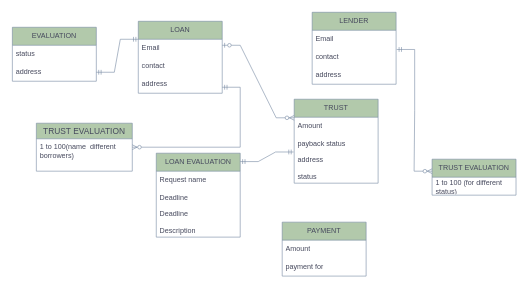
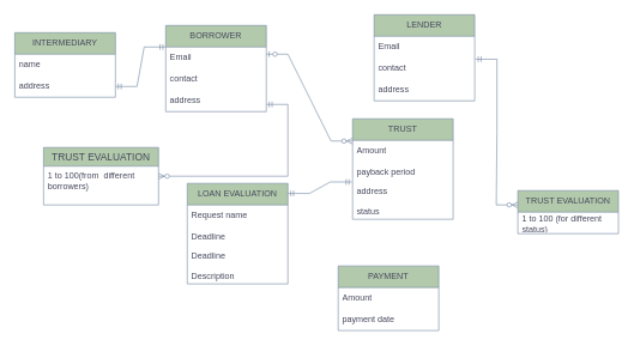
  <mxCell id="0" />
  <mxCell id="1" parent="0" />
- <mxCell id="2" value="LOAN" style="swimlane;fontStyle=0;childLayout=stackLayout;horizontal=1;startSize=30;horizontalStack=0;resizeParent=1;resizeParentMax=0;resizeLast=0;collapsible=1;marginBottom=0;whiteSpace=wrap;html=1;labelBackgroundColor=none;fillColor=#B2C9AB;strokeColor=#788AA3;fontColor=#46495D;" vertex="1" parent="1"><mxGeometry x="230" y="35" width="140" height="120" as="geometry" /></mxCell>
+ <mxCell id="2" value="BORROWER" style="swimlane;fontStyle=0;childLayout=stackLayout;horizontal=1;startSize=30;horizontalStack=0;resizeParent=1;resizeParentMax=0;resizeLast=0;collapsible=1;marginBottom=0;whiteSpace=wrap;html=1;labelBackgroundColor=none;fillColor=#B2C9AB;strokeColor=#788AA3;fontColor=#46495D;" vertex="1" parent="1"><mxGeometry x="230" y="35" width="140" height="120" as="geometry" /></mxCell>
  <mxCell id="3" value="Email&lt;br&gt;" style="text;strokeColor=none;fillColor=none;align=left;verticalAlign=middle;spacingLeft=4;spacingRight=4;overflow=hidden;points=[[0,0.5],[1,0.5]];portConstraint=eastwest;rotatable=0;whiteSpace=wrap;html=1;labelBackgroundColor=none;fontColor=#46495D;" vertex="1" parent="2"><mxGeometry y="30" width="140" height="30" as="geometry" /></mxCell>
  <mxCell id="4" value="contact" style="text;strokeColor=none;fillColor=none;align=left;verticalAlign=middle;spacingLeft=4;spacingRight=4;overflow=hidden;points=[[0,0.5],[1,0.5]];portConstraint=eastwest;rotatable=0;whiteSpace=wrap;html=1;labelBackgroundColor=none;fontColor=#46495D;" vertex="1" parent="2"><mxGeometry y="60" width="140" height="30" as="geometry" /></mxCell>
  <mxCell id="5" value="address" style="text;strokeColor=none;fillColor=none;align=left;verticalAlign=middle;spacingLeft=4;spacingRight=4;overflow=hidden;points=[[0,0.5],[1,0.5]];portConstraint=eastwest;rotatable=0;whiteSpace=wrap;html=1;labelBackgroundColor=none;fontColor=#46495D;" vertex="1" parent="2"><mxGeometry y="90" width="140" height="30" as="geometry" /></mxCell>
  <mxCell id="6" value="LENDER" style="swimlane;fontStyle=0;childLayout=stackLayout;horizontal=1;startSize=30;horizontalStack=0;resizeParent=1;resizeParentMax=0;resizeLast=0;collapsible=1;marginBottom=0;whiteSpace=wrap;html=1;labelBackgroundColor=none;fillColor=#B2C9AB;strokeColor=#788AA3;fontColor=#46495D;" vertex="1" parent="1"><mxGeometry x="520" y="20" width="140" height="120" as="geometry" /></mxCell>
  <mxCell id="7" value="Email" style="text;strokeColor=none;fillColor=none;align=left;verticalAlign=middle;spacingLeft=4;spacingRight=4;overflow=hidden;points=[[0,0.5],[1,0.5]];portConstraint=eastwest;rotatable=0;whiteSpace=wrap;html=1;labelBackgroundColor=none;fontColor=#46495D;" vertex="1" parent="6"><mxGeometry y="30" width="140" height="30" as="geometry" /></mxCell>
  <mxCell id="8" value="contact" style="text;strokeColor=none;fillColor=none;align=left;verticalAlign=middle;spacingLeft=4;spacingRight=4;overflow=hidden;points=[[0,0.5],[1,0.5]];portConstraint=eastwest;rotatable=0;whiteSpace=wrap;html=1;labelBackgroundColor=none;fontColor=#46495D;" vertex="1" parent="6"><mxGeometry y="60" width="140" height="30" as="geometry" /></mxCell>
  <mxCell id="9" value="address" style="text;strokeColor=none;fillColor=none;align=left;verticalAlign=middle;spacingLeft=4;spacingRight=4;overflow=hidden;points=[[0,0.5],[1,0.5]];portConstraint=eastwest;rotatable=0;whiteSpace=wrap;html=1;labelBackgroundColor=none;fontColor=#46495D;" vertex="1" parent="6"><mxGeometry y="90" width="140" height="30" as="geometry" /></mxCell>
- <mxCell id="10" value="EVALUATION" style="swimlane;fontStyle=0;childLayout=stackLayout;horizontal=1;startSize=30;horizontalStack=0;resizeParent=1;resizeParentMax=0;resizeLast=0;collapsible=1;marginBottom=0;whiteSpace=wrap;html=1;labelBackgroundColor=none;fillColor=#B2C9AB;strokeColor=#788AA3;fontColor=#46495D;" vertex="1" parent="1"><mxGeometry x="20" y="45" width="140" height="90" as="geometry" /></mxCell>
- <mxCell id="11" value="status" style="text;strokeColor=none;fillColor=none;align=left;verticalAlign=middle;spacingLeft=4;spacingRight=4;overflow=hidden;points=[[0,0.5],[1,0.5]];portConstraint=eastwest;rotatable=0;whiteSpace=wrap;html=1;labelBackgroundColor=none;fontColor=#46495D;" vertex="1" parent="10"><mxGeometry y="30" width="140" height="30" as="geometry" /></mxCell>
+ <mxCell id="10" value="INTERMEDIARY" style="swimlane;fontStyle=0;childLayout=stackLayout;horizontal=1;startSize=30;horizontalStack=0;resizeParent=1;resizeParentMax=0;resizeLast=0;collapsible=1;marginBottom=0;whiteSpace=wrap;html=1;labelBackgroundColor=none;fillColor=#B2C9AB;strokeColor=#788AA3;fontColor=#46495D;" vertex="1" parent="1"><mxGeometry x="20" y="45" width="140" height="90" as="geometry" /></mxCell>
+ <mxCell id="11" value="name" style="text;strokeColor=none;fillColor=none;align=left;verticalAlign=middle;spacingLeft=4;spacingRight=4;overflow=hidden;points=[[0,0.5],[1,0.5]];portConstraint=eastwest;rotatable=0;whiteSpace=wrap;html=1;labelBackgroundColor=none;fontColor=#46495D;" vertex="1" parent="10"><mxGeometry y="30" width="140" height="30" as="geometry" /></mxCell>
  <mxCell id="12" value="address" style="text;strokeColor=none;fillColor=none;align=left;verticalAlign=middle;spacingLeft=4;spacingRight=4;overflow=hidden;points=[[0,0.5],[1,0.5]];portConstraint=eastwest;rotatable=0;whiteSpace=wrap;html=1;labelBackgroundColor=none;fontColor=#46495D;" vertex="1" parent="10"><mxGeometry y="60" width="140" height="30" as="geometry" /></mxCell>
  <mxCell id="13" value="LOAN EVALUATION" style="swimlane;fontStyle=0;childLayout=stackLayout;horizontal=1;startSize=30;horizontalStack=0;resizeParent=1;resizeParentMax=0;resizeLast=0;collapsible=1;marginBottom=0;whiteSpace=wrap;html=1;labelBackgroundColor=none;fillColor=#B2C9AB;strokeColor=#788AA3;fontColor=#46495D;" vertex="1" parent="1"><mxGeometry x="260" y="255" width="140" height="140" as="geometry" /></mxCell>
  <mxCell id="14" value="Request name" style="text;strokeColor=none;fillColor=none;align=left;verticalAlign=middle;spacingLeft=4;spacingRight=4;overflow=hidden;points=[[0,0.5],[1,0.5]];portConstraint=eastwest;rotatable=0;whiteSpace=wrap;html=1;labelBackgroundColor=none;fontColor=#46495D;" vertex="1" parent="13"><mxGeometry y="30" width="140" height="30" as="geometry" /></mxCell>
  <mxCell id="15" value="Deadline" style="text;strokeColor=none;fillColor=none;align=left;verticalAlign=middle;spacingLeft=4;spacingRight=4;overflow=hidden;points=[[0,0.5],[1,0.5]];portConstraint=eastwest;rotatable=0;whiteSpace=wrap;html=1;labelBackgroundColor=none;fontColor=#46495D;" vertex="1" parent="13"><mxGeometry y="60" width="140" height="30" as="geometry" /></mxCell>
  <mxCell id="16" value="Deadline&lt;br&gt;&lt;br&gt;Description" style="text;strokeColor=none;fillColor=none;align=left;verticalAlign=middle;spacingLeft=4;spacingRight=4;overflow=hidden;points=[[0,0.5],[1,0.5]];portConstraint=eastwest;rotatable=0;whiteSpace=wrap;html=1;labelBackgroundColor=none;fontColor=#46495D;" vertex="1" parent="13"><mxGeometry y="90" width="140" height="50" as="geometry" /></mxCell>
  <mxCell id="17" value="TRUST" style="swimlane;fontStyle=0;childLayout=stackLayout;horizontal=1;startSize=30;horizontalStack=0;resizeParent=1;resizeParentMax=0;resizeLast=0;collapsible=1;marginBottom=0;whiteSpace=wrap;html=1;labelBackgroundColor=none;fillColor=#B2C9AB;strokeColor=#788AA3;fontColor=#46495D;" vertex="1" parent="1"><mxGeometry x="490" y="165" width="140" height="140" as="geometry" /></mxCell>
  <mxCell id="18" value="Amount" style="text;strokeColor=none;fillColor=none;align=left;verticalAlign=middle;spacingLeft=4;spacingRight=4;overflow=hidden;points=[[0,0.5],[1,0.5]];portConstraint=eastwest;rotatable=0;whiteSpace=wrap;html=1;labelBackgroundColor=none;fontColor=#46495D;" vertex="1" parent="17"><mxGeometry y="30" width="140" height="30" as="geometry" /></mxCell>
- <mxCell id="19" value="payback status" style="text;strokeColor=none;fillColor=none;align=left;verticalAlign=middle;spacingLeft=4;spacingRight=4;overflow=hidden;points=[[0,0.5],[1,0.5]];portConstraint=eastwest;rotatable=0;whiteSpace=wrap;html=1;labelBackgroundColor=none;fontColor=#46495D;" vertex="1" parent="17"><mxGeometry y="60" width="140" height="30" as="geometry" /></mxCell>
+ <mxCell id="19" value="payback period" style="text;strokeColor=none;fillColor=none;align=left;verticalAlign=middle;spacingLeft=4;spacingRight=4;overflow=hidden;points=[[0,0.5],[1,0.5]];portConstraint=eastwest;rotatable=0;whiteSpace=wrap;html=1;labelBackgroundColor=none;fontColor=#46495D;" vertex="1" parent="17"><mxGeometry y="60" width="140" height="30" as="geometry" /></mxCell>
  <mxCell id="20" value="address&lt;br&gt;&lt;br&gt;status" style="text;strokeColor=none;fillColor=none;align=left;verticalAlign=middle;spacingLeft=4;spacingRight=4;overflow=hidden;points=[[0,0.5],[1,0.5]];portConstraint=eastwest;rotatable=0;whiteSpace=wrap;html=1;labelBackgroundColor=none;fontColor=#46495D;" vertex="1" parent="17"><mxGeometry y="90" width="140" height="50" as="geometry" /></mxCell>
  <mxCell id="21" value="PAYMENT" style="swimlane;fontStyle=0;childLayout=stackLayout;horizontal=1;startSize=30;horizontalStack=0;resizeParent=1;resizeParentMax=0;resizeLast=0;collapsible=1;marginBottom=0;whiteSpace=wrap;html=1;labelBackgroundColor=none;fillColor=#B2C9AB;strokeColor=#788AA3;fontColor=#46495D;" vertex="1" parent="1"><mxGeometry x="470" y="370" width="140" height="90" as="geometry" /></mxCell>
  <mxCell id="22" value="Amount" style="text;strokeColor=none;fillColor=none;align=left;verticalAlign=middle;spacingLeft=4;spacingRight=4;overflow=hidden;points=[[0,0.5],[1,0.5]];portConstraint=eastwest;rotatable=0;whiteSpace=wrap;html=1;labelBackgroundColor=none;fontColor=#46495D;" vertex="1" parent="21"><mxGeometry y="30" width="140" height="30" as="geometry" /></mxCell>
- <mxCell id="23" value="payment for" style="text;strokeColor=none;fillColor=none;align=left;verticalAlign=middle;spacingLeft=4;spacingRight=4;overflow=hidden;points=[[0,0.5],[1,0.5]];portConstraint=eastwest;rotatable=0;whiteSpace=wrap;html=1;labelBackgroundColor=none;fontColor=#46495D;" vertex="1" parent="21"><mxGeometry y="60" width="140" height="30" as="geometry" /></mxCell>
+ <mxCell id="23" value="payment date" style="text;strokeColor=none;fillColor=none;align=left;verticalAlign=middle;spacingLeft=4;spacingRight=4;overflow=hidden;points=[[0,0.5],[1,0.5]];portConstraint=eastwest;rotatable=0;whiteSpace=wrap;html=1;labelBackgroundColor=none;fontColor=#46495D;" vertex="1" parent="21"><mxGeometry y="60" width="140" height="30" as="geometry" /></mxCell>
  <mxCell id="24" value="TRUST EVALUATION" style="swimlane;fontStyle=0;childLayout=stackLayout;horizontal=1;startSize=30;horizontalStack=0;resizeParent=1;resizeParentMax=0;resizeLast=0;collapsible=1;marginBottom=0;whiteSpace=wrap;html=1;labelBackgroundColor=none;fillColor=#B2C9AB;strokeColor=#788AA3;fontColor=#46495D;" vertex="1" parent="1"><mxGeometry x="720" y="265" width="140" height="60" as="geometry" /></mxCell>
  <mxCell id="25" value="1 to 100 (for different status)" style="text;strokeColor=none;fillColor=none;align=left;verticalAlign=middle;spacingLeft=4;spacingRight=4;overflow=hidden;points=[[0,0.5],[1,0.5]];portConstraint=eastwest;rotatable=0;whiteSpace=wrap;html=1;labelBackgroundColor=none;fontColor=#46495D;" vertex="1" parent="24"><mxGeometry y="30" width="140" height="30" as="geometry" /></mxCell>
  <mxCell id="26" value="" style="edgeStyle=entityRelationEdgeStyle;fontSize=12;html=1;endArrow=ERzeroToMany;startArrow=ERzeroToOne;rounded=0;strokeColor=#788AA3;fontColor=#46495D;fillColor=#B2C9AB;entryX=0;entryY=0.033;entryDx=0;entryDy=0;entryPerimeter=0;" edge="1" parent="1" target="18"><mxGeometry width="100" height="100" relative="1" as="geometry"><mxPoint x="370" y="75" as="sourcePoint" /><mxPoint x="530" y="185" as="targetPoint" /></mxGeometry></mxCell>
  <mxCell id="27" value="" style="edgeStyle=entityRelationEdgeStyle;fontSize=12;html=1;endArrow=ERmandOne;startArrow=ERmandOne;rounded=0;strokeColor=#788AA3;fontColor=#46495D;fillColor=#B2C9AB;entryX=-0.007;entryY=-0.04;entryDx=0;entryDy=0;entryPerimeter=0;" edge="1" parent="1" target="20"><mxGeometry width="100" height="100" relative="1" as="geometry"><mxPoint x="400" y="269" as="sourcePoint" /><mxPoint x="530" y="185" as="targetPoint" /></mxGeometry></mxCell>
  <mxCell id="28" value="" style="edgeStyle=entityRelationEdgeStyle;fontSize=12;html=1;endArrow=ERzeroToMany;startArrow=ERmandOne;rounded=0;strokeColor=#788AA3;fontColor=#46495D;fillColor=#B2C9AB;exitX=1.007;exitY=0.067;exitDx=0;exitDy=0;exitPerimeter=0;" edge="1" parent="1" source="8"><mxGeometry width="100" height="100" relative="1" as="geometry"><mxPoint x="650" y="275" as="sourcePoint" /><mxPoint x="720" y="285" as="targetPoint" /></mxGeometry></mxCell>
  <mxCell id="29" value="TRUST EVALUATION" style="swimlane;fontStyle=0;childLayout=stackLayout;horizontal=1;startSize=26;horizontalStack=0;resizeParent=1;resizeParentMax=0;resizeLast=0;collapsible=1;marginBottom=0;align=center;fontSize=14;strokeColor=#788AA3;fontColor=#46495D;fillColor=#B2C9AB;" vertex="1" parent="1"><mxGeometry x="60" y="205" width="160" height="80" as="geometry" /></mxCell>
- <mxCell id="30" value="1 to 100(name  different &#10;borrowers)&#10;&#10;&#10;" style="text;strokeColor=none;fillColor=none;spacingLeft=4;spacingRight=4;overflow=hidden;rotatable=0;points=[[0,0.5],[1,0.5]];portConstraint=eastwest;fontSize=12;fontColor=#46495D;" vertex="1" parent="29"><mxGeometry y="26" width="160" height="54" as="geometry" /></mxCell>
+ <mxCell id="30" value="1 to 100(from  different &#10;borrowers)&#10;&#10;&#10;" style="text;strokeColor=none;fillColor=none;spacingLeft=4;spacingRight=4;overflow=hidden;rotatable=0;points=[[0,0.5],[1,0.5]];portConstraint=eastwest;fontSize=12;fontColor=#46495D;" vertex="1" parent="29"><mxGeometry y="26" width="160" height="54" as="geometry" /></mxCell>
  <mxCell id="31" value="" style="edgeStyle=entityRelationEdgeStyle;fontSize=12;html=1;endArrow=ERzeroToMany;startArrow=ERmandOne;rounded=0;strokeColor=#788AA3;fontColor=#46495D;fillColor=#B2C9AB;" edge="1" parent="1" target="29"><mxGeometry width="100" height="100" relative="1" as="geometry"><mxPoint x="370" y="145" as="sourcePoint" /><mxPoint x="220" y="258" as="targetPoint" /></mxGeometry></mxCell>
  <mxCell id="32" value="" style="edgeStyle=entityRelationEdgeStyle;fontSize=12;html=1;endArrow=ERmandOne;startArrow=ERmandOne;rounded=0;strokeColor=#788AA3;fontColor=#46495D;fillColor=#B2C9AB;exitX=1;exitY=0.5;exitDx=0;exitDy=0;" edge="1" parent="1" source="12"><mxGeometry width="100" height="100" relative="1" as="geometry"><mxPoint x="150" y="165" as="sourcePoint" /><mxPoint x="230" y="65" as="targetPoint" /></mxGeometry></mxCell>
